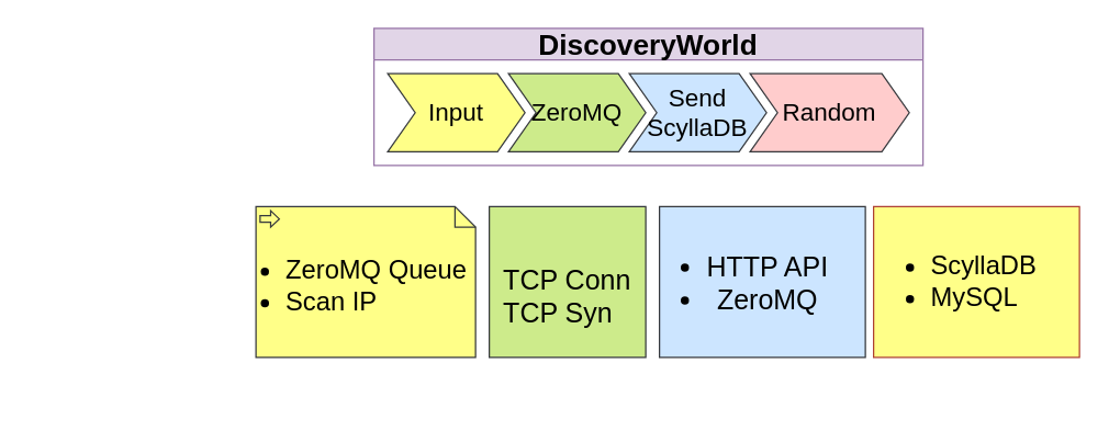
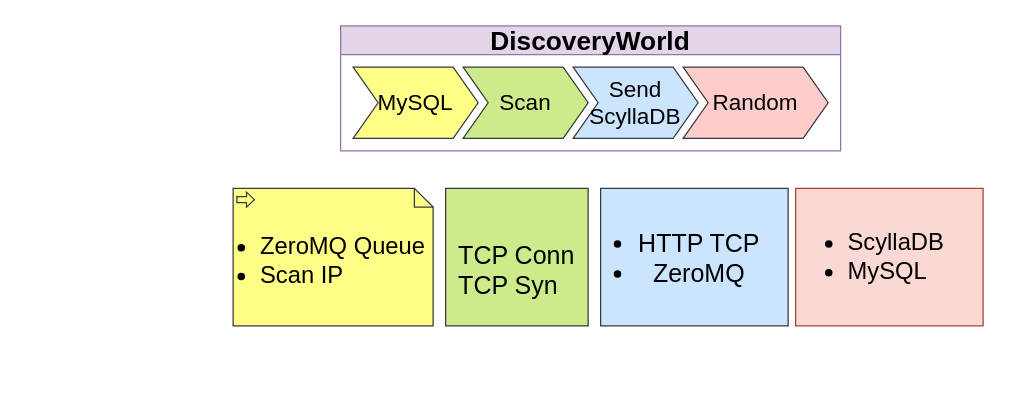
  <mxCell id="0" />
  <mxCell id="1" parent="0" />
  <mxCell id="2" value="&lt;font style=&quot;font-size: 21px;&quot;&gt;DiscoveryWorld&lt;/font&gt;" style="swimlane;childLayout=stackLayout;horizontal=1;fillColor=#e1d5e7;horizontalStack=1;resizeParent=1;resizeParentMax=0;resizeLast=0;collapsible=0;strokeColor=#9673a6;stackBorder=10;stackSpacing=-12;resizable=1;align=center;points=[];whiteSpace=wrap;html=1;" vertex="1" parent="1"><mxGeometry x="272" y="20" width="400" height="100" as="geometry" /></mxCell>
- <mxCell id="3" value="Input" style="shape=step;perimeter=stepPerimeter;fixedSize=1;points=[];whiteSpace=wrap;html=1;fillColor=#ffff88;strokeColor=#36393d;fontSize=18;fontStyle=0" vertex="1" parent="2"><mxGeometry x="10" y="33" width="100" height="57" as="geometry" /></mxCell>
- <mxCell id="4" value="ZeroMQ" style="shape=step;perimeter=stepPerimeter;fixedSize=1;points=[];whiteSpace=wrap;html=1;fillColor=#cdeb8b;strokeColor=#36393d;fontSize=18;fontStyle=0" vertex="1" parent="2"><mxGeometry x="98" y="33" width="100" height="57" as="geometry" /></mxCell>
+ <mxCell id="3" value="MySQL" style="shape=step;perimeter=stepPerimeter;fixedSize=1;points=[];whiteSpace=wrap;html=1;fillColor=#ffff88;strokeColor=#36393d;fontSize=18;fontStyle=0" vertex="1" parent="2"><mxGeometry x="10" y="33" width="100" height="57" as="geometry" /></mxCell>
+ <mxCell id="4" value="Scan" style="shape=step;perimeter=stepPerimeter;fixedSize=1;points=[];whiteSpace=wrap;html=1;fillColor=#cdeb8b;strokeColor=#36393d;fontSize=18;fontStyle=0" vertex="1" parent="2"><mxGeometry x="98" y="33" width="100" height="57" as="geometry" /></mxCell>
  <mxCell id="5" value="Send&lt;br style=&quot;font-size: 18px;&quot;&gt;ScyllaDB" style="shape=step;perimeter=stepPerimeter;fixedSize=1;points=[];whiteSpace=wrap;html=1;fillColor=#cce5ff;strokeColor=#36393d;fontSize=18;fontStyle=0" vertex="1" parent="2"><mxGeometry x="186" y="33" width="100" height="57" as="geometry" /></mxCell>
  <mxCell id="6" value="Random" style="shape=step;perimeter=stepPerimeter;fixedSize=1;points=[];whiteSpace=wrap;html=1;fillColor=#ffcccc;strokeColor=#36393d;fontSize=18;fontStyle=0" vertex="1" parent="2"><mxGeometry x="274" y="33" width="116" height="57" as="geometry" /></mxCell>
  <mxCell id="7" value="" style="group" vertex="1" connectable="0" parent="1"><mxGeometry x="20" y="160" width="505" height="140" as="geometry" /></mxCell>
  <mxCell id="8" value="" style="group;movable=1;resizable=1;rotatable=1;deletable=1;editable=1;locked=0;connectable=1;" vertex="1" connectable="0" parent="7"><mxGeometry x="146" y="-10" width="180" height="110" as="geometry" /></mxCell>
  <mxCell id="9" value="" style="shape=mxgraph.bpmn.data;labelPosition=center;verticalLabelPosition=bottom;align=center;verticalAlign=top;size=15;html=1;bpmnTransferType=input;fillColor=#ffff88;strokeColor=#36393d;" vertex="1" parent="8"><mxGeometry x="20" width="160" height="110" as="geometry" /></mxCell>
  <mxCell id="10" value="&lt;ul style=&quot;font-size: 19px;&quot;&gt;&lt;li style=&quot;font-size: 19px;&quot;&gt;&lt;font style=&quot;font-size: 19px;&quot;&gt;ZeroMQ Queue&lt;/font&gt;&lt;/li&gt;&lt;li style=&quot;font-size: 19px;&quot;&gt;&lt;font style=&quot;font-size: 19px;&quot;&gt;Scan IP&lt;/font&gt;&lt;/li&gt;&lt;/ul&gt;" style="text;html=1;strokeColor=none;fillColor=none;align=left;verticalAlign=middle;whiteSpace=wrap;rounded=0;fontSize=19;" vertex="1" parent="8"><mxGeometry y="27.923" width="180" height="59.231" as="geometry" /></mxCell>
  <mxCell id="11" value="" style="rounded=0;whiteSpace=wrap;html=1;fillColor=#cdeb8b;strokeColor=#36393d;" vertex="1" parent="7"><mxGeometry x="336" y="-10" width="114" height="110" as="geometry" /></mxCell>
  <mxCell id="12" value="&lt;div style=&quot;text-align: left;&quot;&gt;&lt;span style=&quot;font-weight: 400; background-color: initial;&quot;&gt;TCP Conn&lt;/span&gt;&lt;/div&gt;&lt;span style=&quot;font-weight: 400;&quot;&gt;&lt;div style=&quot;text-align: left;&quot;&gt;&lt;span style=&quot;background-color: initial;&quot;&gt;TCP Syn&lt;/span&gt;&lt;/div&gt;&lt;/span&gt;" style="connectable=0;recursiveResize=0;fillColor=none;fontStyle=1;align=center;whiteSpace=wrap;html=1;fontSize=20;strokeColor=none;" vertex="1" parent="7"><mxGeometry x="288" y="31.5" width="210" height="47" as="geometry"><mxRectangle width="210" height="47" as="alternateBounds" /></mxGeometry></mxCell>
- <mxCell id="13" value="&lt;ul style=&quot;font-size: 19px;&quot;&gt;&lt;li style=&quot;font-size: 19px;&quot;&gt;ScyllaDB&lt;/li&gt;&lt;li style=&quot;font-size: 19px;&quot;&gt;MySQL&lt;/li&gt;&lt;/ul&gt;" style="rounded=0;whiteSpace=wrap;html=1;fillColor=#ffff88;strokeColor=#ae4132;align=left;fontSize=19;" vertex="1" parent="1"><mxGeometry x="636" y="150" width="150" height="110" as="geometry" /></mxCell>
+ <mxCell id="13" value="&lt;ul style=&quot;font-size: 19px;&quot;&gt;&lt;li style=&quot;font-size: 19px;&quot;&gt;ScyllaDB&lt;/li&gt;&lt;li style=&quot;font-size: 19px;&quot;&gt;MySQL&lt;/li&gt;&lt;/ul&gt;" style="rounded=0;whiteSpace=wrap;html=1;fillColor=#fad9d5;strokeColor=#ae4132;align=left;fontSize=19;" vertex="1" parent="1"><mxGeometry x="636" y="150" width="150" height="110" as="geometry" /></mxCell>
  <mxCell id="14" value="" style="group" vertex="1" connectable="0" parent="1"><mxGeometry x="420" y="150" width="224" height="110" as="geometry" /></mxCell>
  <mxCell id="15" value="" style="group" vertex="1" connectable="0" parent="14"><mxGeometry x="14" width="210" height="110" as="geometry" /></mxCell>
  <mxCell id="16" value="" style="rounded=0;whiteSpace=wrap;html=1;fillColor=#cce5ff;strokeColor=#36393d;" vertex="1" parent="15"><mxGeometry x="46" width="150" height="110" as="geometry" /></mxCell>
- <mxCell id="17" value="&lt;ul&gt;&lt;li&gt;&lt;span style=&quot;font-weight: 400;&quot;&gt;HTTP API&lt;/span&gt;&lt;/li&gt;&lt;li&gt;&lt;span style=&quot;font-weight: 400;&quot;&gt;ZeroMQ&lt;/span&gt;&lt;/li&gt;&lt;/ul&gt;" style="connectable=0;recursiveResize=0;fillColor=none;fontStyle=1;align=center;whiteSpace=wrap;html=1;fontSize=20;strokeColor=none;" vertex="1" parent="15"><mxGeometry y="35.115" width="210" height="39.769" as="geometry"><mxRectangle width="210" height="47" as="alternateBounds" /></mxGeometry></mxCell>
+ <mxCell id="17" value="&lt;ul&gt;&lt;li&gt;&lt;span style=&quot;font-weight: 400;&quot;&gt;HTTP TCP&lt;/span&gt;&lt;/li&gt;&lt;li&gt;&lt;span style=&quot;font-weight: 400;&quot;&gt;ZeroMQ&lt;/span&gt;&lt;/li&gt;&lt;/ul&gt;" style="connectable=0;recursiveResize=0;fillColor=none;fontStyle=1;align=center;whiteSpace=wrap;html=1;fontSize=20;strokeColor=none;" vertex="1" parent="15"><mxGeometry y="35.115" width="210" height="39.769" as="geometry"><mxRectangle width="210" height="47" as="alternateBounds" /></mxGeometry></mxCell>
